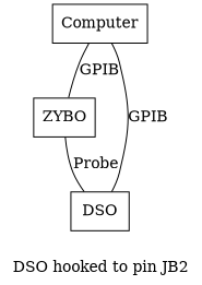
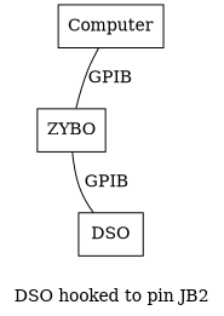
  strict digraph {
    label="DSO hooked to pin JB2"
    node [shape=box]
    edge [arrowhead=none]
    Computer
    ZYBO
    DSO
    Computer -> ZYBO [label=GPIB]
-   Computer -> DSO [label=GPIB]
-   ZYBO -> DSO [label=Probe]
+   ZYBO -> DSO [label=GPIB]
  }
